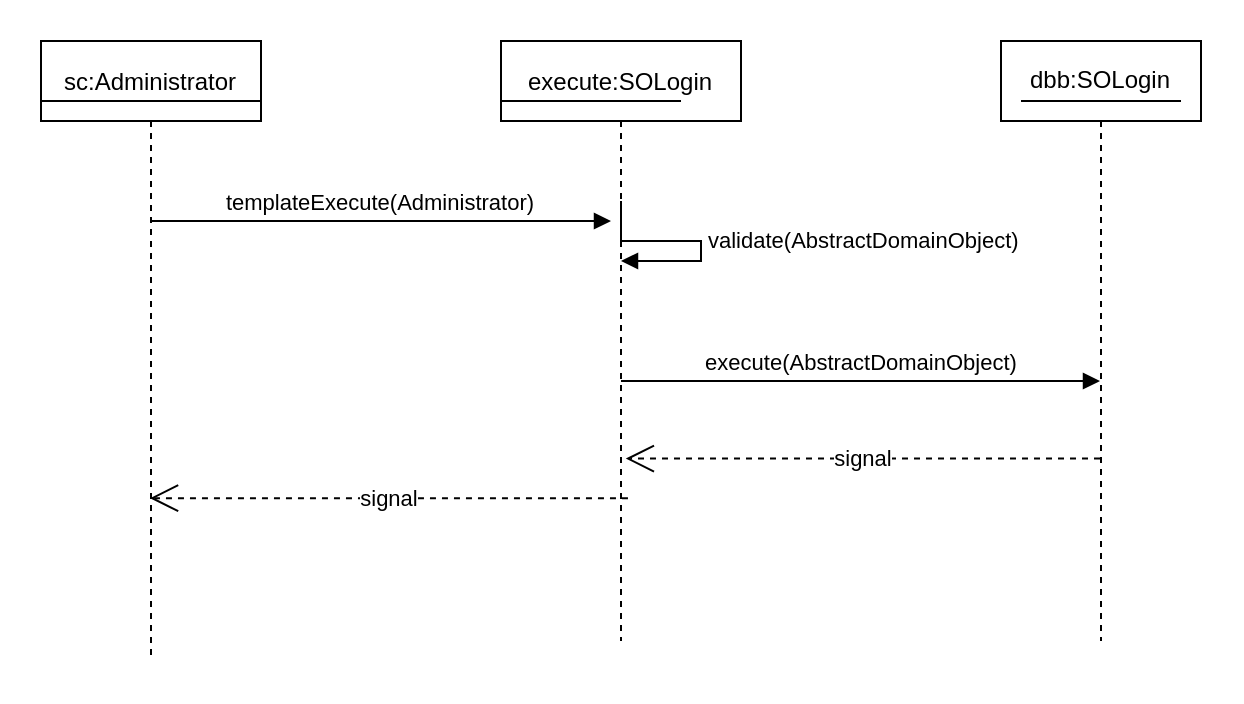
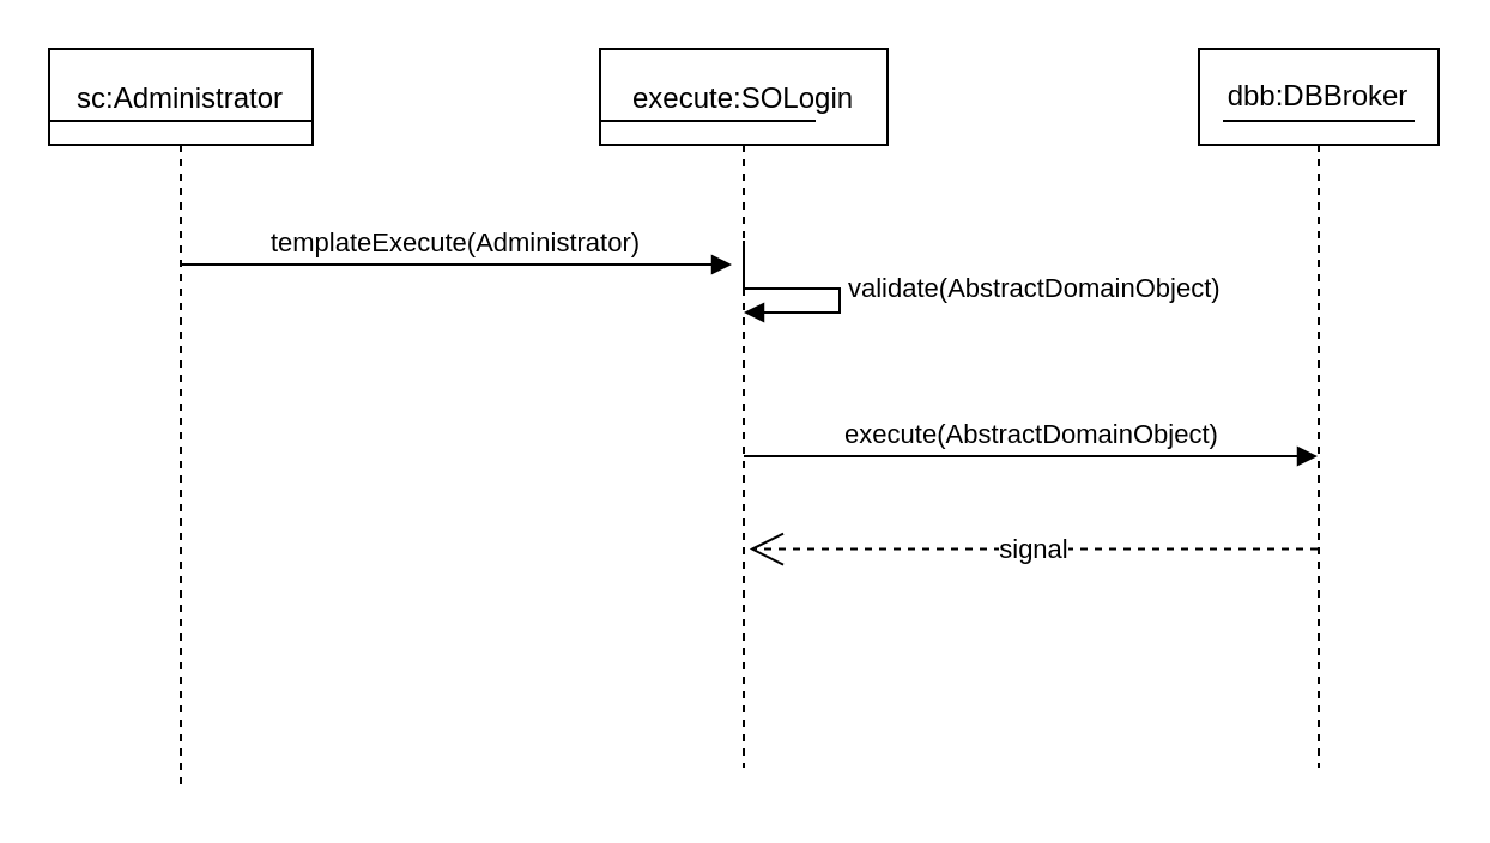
  <mxCell id="0" />
  <mxCell id="1" parent="0" />
  <mxCell id="2" value="sc:Administrator" style="shape=umlLifeline;perimeter=lifelinePerimeter;container=1;collapsible=0;recursiveResize=0;rounded=0;shadow=0;strokeWidth=1;" parent="1" vertex="1"><mxGeometry x="20" y="20" width="110" height="310" as="geometry" /></mxCell>
  <mxCell id="3" value="execute:SOLogin" style="shape=umlLifeline;perimeter=lifelinePerimeter;container=1;collapsible=0;recursiveResize=0;rounded=0;shadow=0;strokeWidth=1;" parent="1" vertex="1"><mxGeometry x="250" y="20" width="120" height="300" as="geometry" /></mxCell>
  <mxCell id="4" value="validate(AbstractDomainObject)" style="edgeStyle=orthogonalEdgeStyle;html=1;align=left;spacingLeft=2;endArrow=block;rounded=0;" parent="3" edge="1"><mxGeometry x="0.091" relative="1" as="geometry"><mxPoint x="60" y="80" as="sourcePoint" /><Array as="points"><mxPoint x="60" y="100" /><mxPoint x="100" y="100" /><mxPoint x="100" y="110" /></Array><mxPoint x="60" y="110" as="targetPoint" /><mxPoint as="offset" /></mxGeometry></mxCell>
  <mxCell id="5" value="" style="endArrow=none;html=1;rounded=0;exitX=0;exitY=0.1;exitDx=0;exitDy=0;exitPerimeter=0;" parent="3" source="3" edge="1"><mxGeometry width="50" height="50" relative="1" as="geometry"><mxPoint x="20" y="30" as="sourcePoint" /><mxPoint x="90" y="30" as="targetPoint" /></mxGeometry></mxCell>
  <mxCell id="6" value="templateExecute(Administrator)" style="verticalAlign=bottom;endArrow=block;entryX=0;entryY=0;shadow=0;strokeWidth=1;" parent="1" edge="1"><mxGeometry relative="1" as="geometry"><mxPoint x="75" y="110" as="sourcePoint" /><mxPoint x="305" y="110" as="targetPoint" /></mxGeometry></mxCell>
- <mxCell id="7" value="dbb:SOLogin" style="shape=umlLifeline;perimeter=lifelinePerimeter;whiteSpace=wrap;html=1;container=1;collapsible=0;recursiveResize=0;outlineConnect=0;" parent="1" vertex="1"><mxGeometry x="500" y="20" width="100" height="300" as="geometry" /></mxCell>
+ <mxCell id="7" value="dbb:DBBroker" style="shape=umlLifeline;perimeter=lifelinePerimeter;whiteSpace=wrap;html=1;container=1;collapsible=0;recursiveResize=0;outlineConnect=0;" parent="1" vertex="1"><mxGeometry x="500" y="20" width="100" height="300" as="geometry" /></mxCell>
  <mxCell id="8" value="" style="endArrow=none;html=1;rounded=0;" parent="1" edge="1"><mxGeometry width="50" height="50" relative="1" as="geometry"><mxPoint x="20" y="47" as="sourcePoint" /><mxPoint x="130" y="50" as="targetPoint" /><Array as="points"><mxPoint x="20" y="50" /><mxPoint x="30" y="50" /></Array></mxGeometry></mxCell>
  <mxCell id="9" value="" style="endArrow=none;html=1;rounded=0;" parent="1" edge="1"><mxGeometry width="50" height="50" relative="1" as="geometry"><mxPoint x="550" y="50" as="sourcePoint" /><mxPoint x="550" y="50" as="targetPoint" /><Array as="points"><mxPoint x="510" y="50" /><mxPoint x="590" y="50" /></Array></mxGeometry></mxCell>
- <mxCell id="10" value="signal" style="endArrow=open;endSize=12;dashed=1;html=1;rounded=0;exitX=0.529;exitY=0.762;exitDx=0;exitDy=0;exitPerimeter=0;" parent="1" source="3" target="2" edge="1"><mxGeometry width="160" relative="1" as="geometry"><mxPoint x="220" y="250" as="sourcePoint" /><mxPoint x="380" y="250" as="targetPoint" /></mxGeometry></mxCell>
  <mxCell id="11" value="signal" style="endArrow=open;endSize=12;dashed=1;html=1;rounded=0;entryX=0.52;entryY=0.696;entryDx=0;entryDy=0;entryPerimeter=0;" parent="1" source="7" target="3" edge="1"><mxGeometry width="160" relative="1" as="geometry"><mxPoint x="220" y="250" as="sourcePoint" /><mxPoint x="380" y="250" as="targetPoint" /></mxGeometry></mxCell>
  <mxCell id="12" value="execute(AbstractDomainObject)" style="html=1;verticalAlign=bottom;endArrow=block;rounded=0;" parent="1" target="7" edge="1"><mxGeometry x="0.002" width="80" relative="1" as="geometry"><mxPoint x="310" y="190" as="sourcePoint" /><mxPoint x="340" y="250" as="targetPoint" /><Array as="points"><mxPoint x="430" y="190" /></Array><mxPoint as="offset" /></mxGeometry></mxCell>
